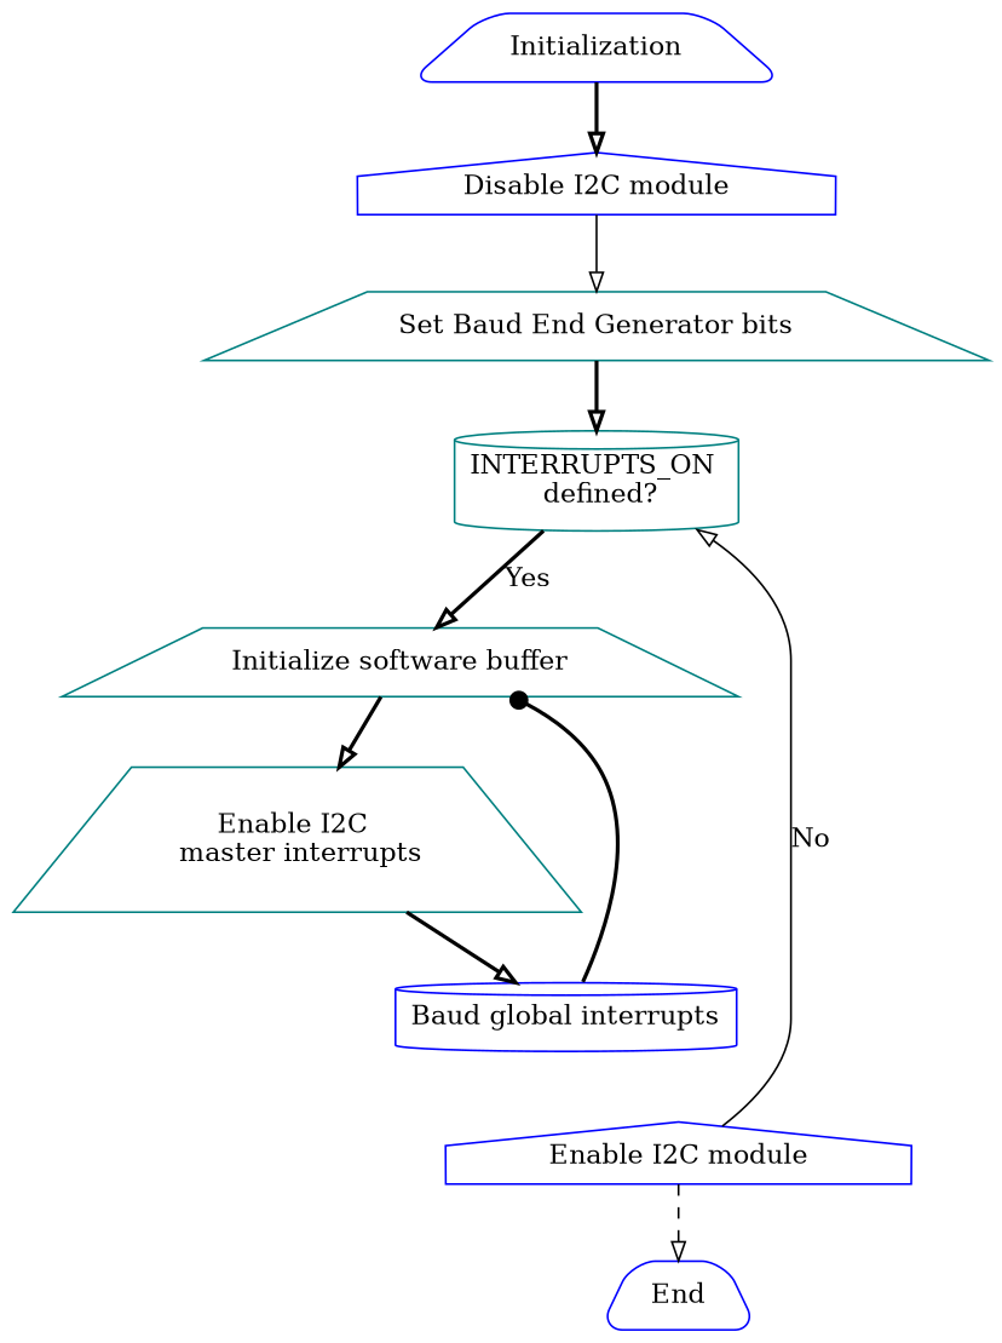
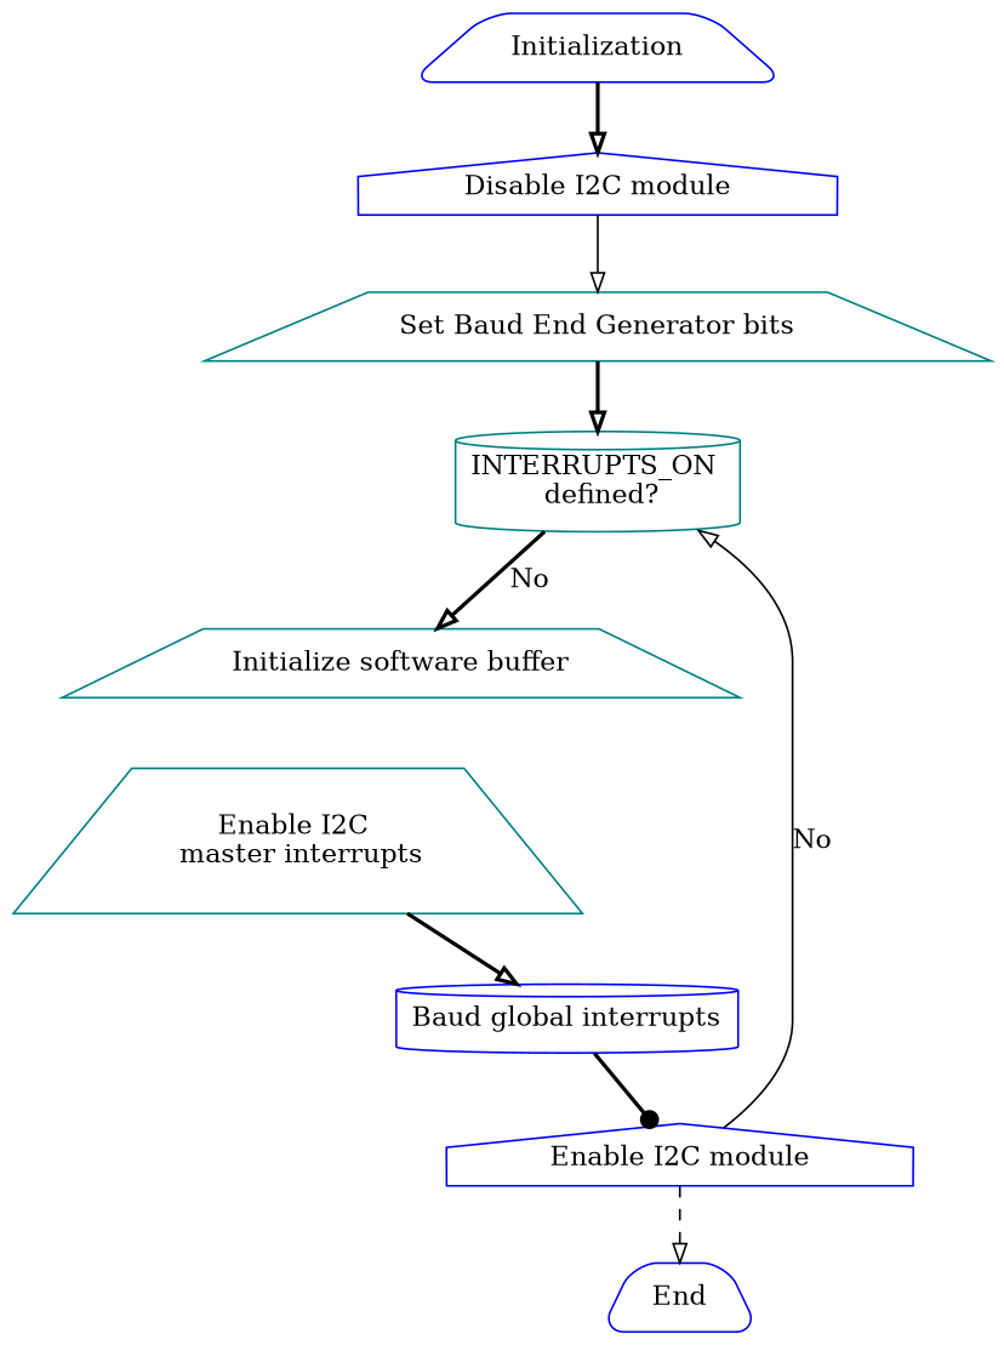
  digraph {
    node [color=blue shape=trapezium]
    edge [arrowhead=onormal style=bold]
    n1 [label="Disable I2C module" shape=house]
    n2 [color=teal label="Set Baud End Generator bits"]
    n3 [color=teal label="INTERRUPTS_ON \n defined?" shape=cylinder]
    n4 [color=teal label="Initialize software buffer"]
    n5 [label="Enable I2C module" shape=house]
    End [style=rounded]
    n7 [color=teal label="Enable I2C \n master interrupts"]
    n8 [label="Baud global interrupts" shape=cylinder]
    Initialization [style=rounded]
    subgraph cluster_1 {
      color=blue
      label="Interrupts Mode"
    }
    subgraph cluster_2 {
      color=lightgrey
      label="process #1"
      style=filled
    }
    n1 -> n2 [style=solid]
    n2 -> n3
-   n3 -> n4 [label=Yes]
-   n4 -> n7
+   n3 -> n4 [label=No]
    n5 -> n3 [label=No location=left style=solid]
    n5 -> End [style=dashed]
    n7 -> n8
-   n8 -> n4 [arrowhead=dot]
+   n8 -> n5 [arrowhead=dot]
    Initialization -> n1
  }
